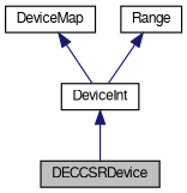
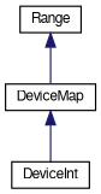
  digraph {
    node [color=black fillcolor=white fontname=FreeSans fontsize=10 shape=record style=filled]
    edge [color=midnightblue dir=back fontname=FreeSans fontsize=10 labelfontname=FreeSans labelfontsize=10 style=solid]
-   n1 [fillcolor=grey75 fontcolor=black height=0.2 label=DECCSRDevice width=0.4]
    n2 [height=0.2 label=DeviceMap width=0.4]
    n3 [height=0.2 label=DeviceInt width=0.4]
    n4 [height=0.2 label=Range width=0.4]
    n2 -> n3
-   n3 -> n1
-   n4 -> n3
+   n4 -> n2
  }
